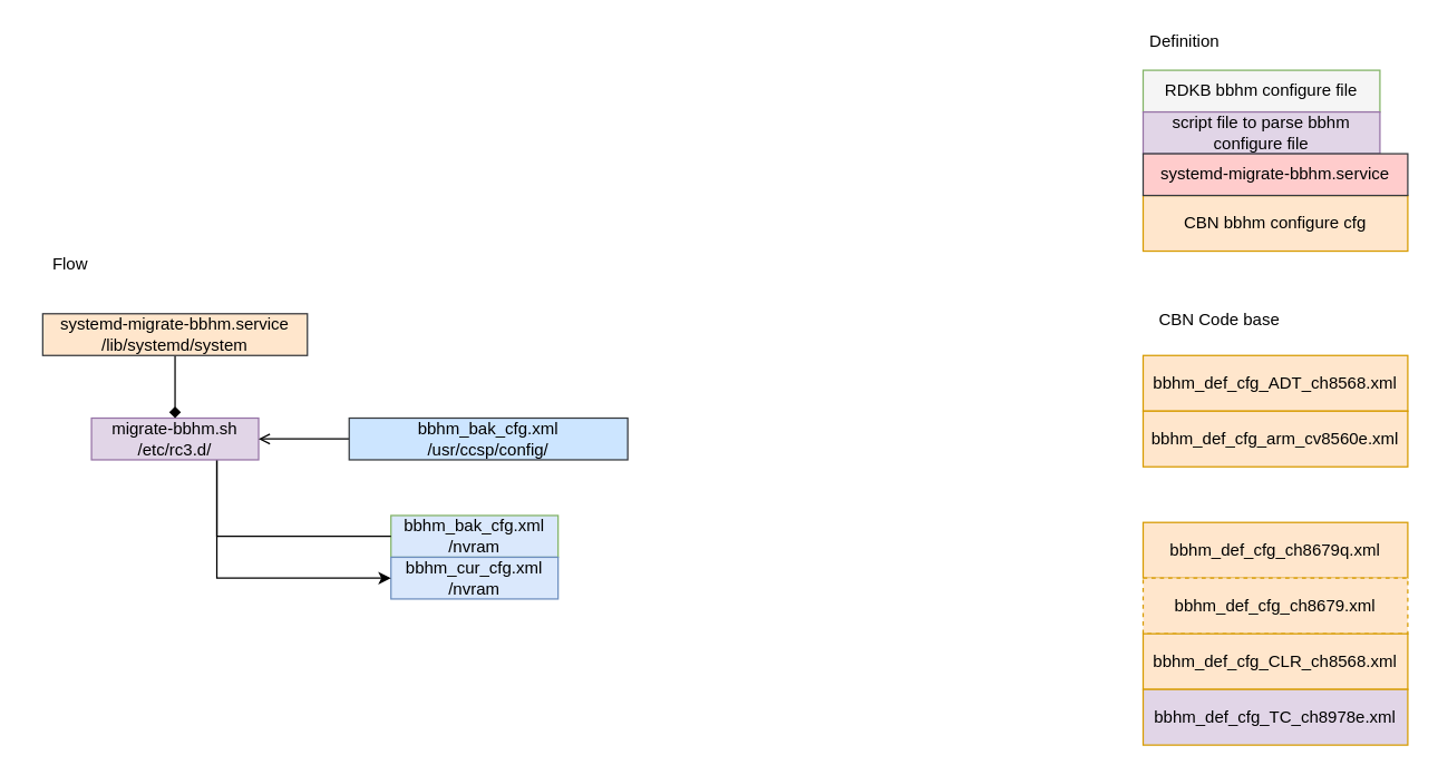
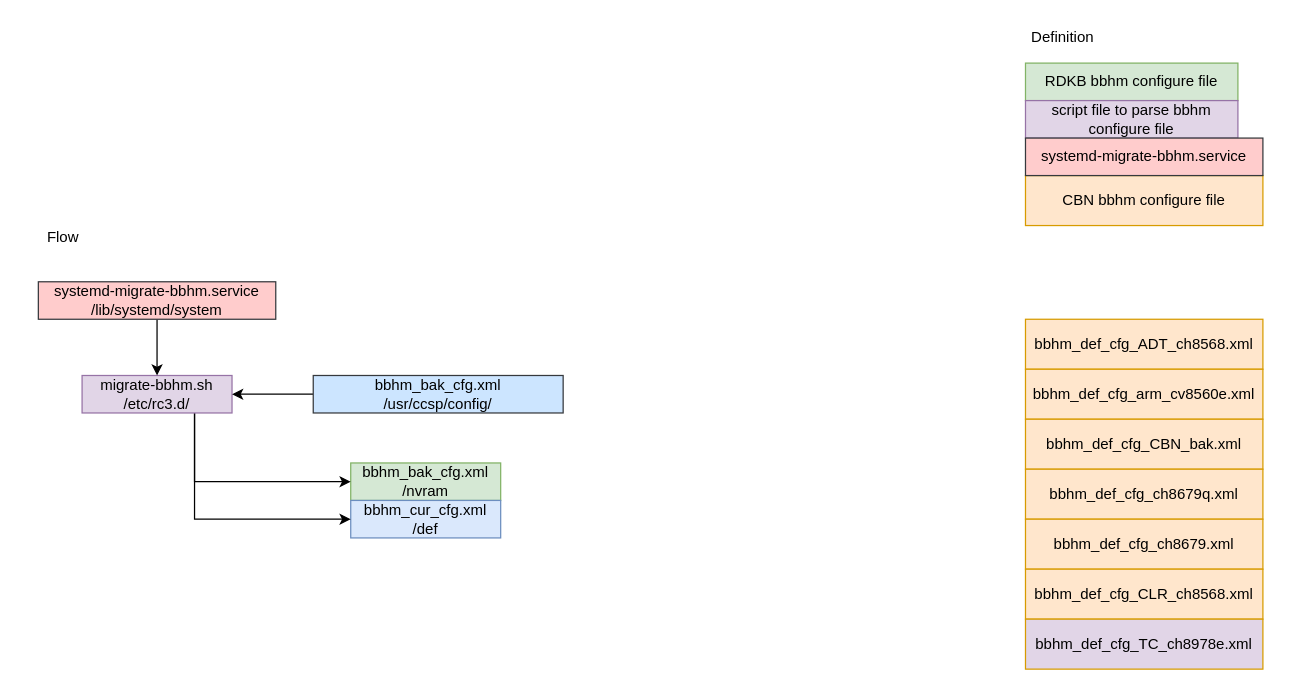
  <mxCell id="0" />
  <mxCell id="1" parent="0" />
- <mxCell id="2" value="bbhm_bak_cfg.xml&lt;br&gt;/nvram" style="rounded=0;whiteSpace=wrap;html=1;fillColor=#dae8fc;strokeColor=#82b366;" vertex="1" parent="1"><mxGeometry x="280" y="370" width="120" height="30" as="geometry" /></mxCell>
- <mxCell id="3" value="bbhm_cur_cfg.xml&lt;br&gt;/nvram" style="rounded=0;whiteSpace=wrap;html=1;fillColor=#dae8fc;strokeColor=#6c8ebf;" vertex="1" parent="1"><mxGeometry x="280" y="400" width="120" height="30" as="geometry" /></mxCell>
+ <mxCell id="2" value="bbhm_bak_cfg.xml&lt;br&gt;/nvram" style="rounded=0;whiteSpace=wrap;html=1;fillColor=#d5e8d4;strokeColor=#82b366;" vertex="1" parent="1"><mxGeometry x="280" y="370" width="120" height="30" as="geometry" /></mxCell>
+ <mxCell id="3" value="bbhm_cur_cfg.xml&lt;br&gt;/def" style="rounded=0;whiteSpace=wrap;html=1;fillColor=#dae8fc;strokeColor=#6c8ebf;" vertex="1" parent="1"><mxGeometry x="280" y="400" width="120" height="30" as="geometry" /></mxCell>
  <mxCell id="4" value="bbhm_def_cfg_ADT_ch8568.xml" style="rounded=0;whiteSpace=wrap;html=1;fillColor=#ffe6cc;strokeColor=#d79b00;" vertex="1" parent="1"><mxGeometry x="820" y="255" width="190" height="40" as="geometry" /></mxCell>
  <mxCell id="5" value="bbhm_def_cfg_arm_cv8560e.xml" style="rounded=0;whiteSpace=wrap;html=1;fillColor=#ffe6cc;strokeColor=#d79b00;" vertex="1" parent="1"><mxGeometry x="820" y="295" width="190" height="40" as="geometry" /></mxCell>
- <mxCell id="6" style="edgeStyle=orthogonalEdgeStyle;rounded=0;orthogonalLoop=1;jettySize=auto;html=1;exitX=0.75;exitY=1;exitDx=0;exitDy=0;entryX=0;entryY=0.5;entryDx=0;entryDy=0;endArrow=none;" edge="1" parent="1" source="8" target="2"><mxGeometry relative="1" as="geometry" /></mxCell>
+ <mxCell id="6" style="edgeStyle=orthogonalEdgeStyle;rounded=0;orthogonalLoop=1;jettySize=auto;html=1;exitX=0.75;exitY=1;exitDx=0;exitDy=0;entryX=0;entryY=0.5;entryDx=0;entryDy=0;" edge="1" parent="1" source="8" target="2"><mxGeometry relative="1" as="geometry" /></mxCell>
  <mxCell id="7" style="edgeStyle=orthogonalEdgeStyle;rounded=0;orthogonalLoop=1;jettySize=auto;html=1;exitX=0.75;exitY=1;exitDx=0;exitDy=0;entryX=0;entryY=0.5;entryDx=0;entryDy=0;" edge="1" parent="1" source="8" target="3"><mxGeometry relative="1" as="geometry" /></mxCell>
  <mxCell id="8" value="migrate-bbhm.sh&lt;br&gt;/etc/rc3.d/" style="rounded=0;whiteSpace=wrap;html=1;fillColor=#e1d5e7;strokeColor=#9673a6;" vertex="1" parent="1"><mxGeometry x="65" y="300" width="120" height="30" as="geometry" /></mxCell>
+ <mxCell id="9" value="bbhm_def_cfg_CBN_bak.xml" style="rounded=0;whiteSpace=wrap;html=1;fillColor=#ffe6cc;strokeColor=#d79b00;" vertex="1" parent="1"><mxGeometry x="820" y="335" width="190" height="40" as="geometry" /></mxCell>
  <mxCell id="10" value="bbhm_def_cfg_ch8679q.xml" style="rounded=0;whiteSpace=wrap;html=1;fillColor=#ffe6cc;strokeColor=#d79b00;" vertex="1" parent="1"><mxGeometry x="820" y="375" width="190" height="40" as="geometry" /></mxCell>
- <mxCell id="11" value="bbhm_def_cfg_ch8679.xml" style="rounded=0;whiteSpace=wrap;html=1;fillColor=#ffe6cc;strokeColor=#d79b00;dashed=1;" vertex="1" parent="1"><mxGeometry x="820" y="415" width="190" height="40" as="geometry" /></mxCell>
+ <mxCell id="11" value="bbhm_def_cfg_ch8679.xml" style="rounded=0;whiteSpace=wrap;html=1;fillColor=#ffe6cc;strokeColor=#d79b00;" vertex="1" parent="1"><mxGeometry x="820" y="415" width="190" height="40" as="geometry" /></mxCell>
  <mxCell id="12" value="bbhm_def_cfg_CLR_ch8568.xml" style="rounded=0;whiteSpace=wrap;html=1;fillColor=#ffe6cc;strokeColor=#d79b00;" vertex="1" parent="1"><mxGeometry x="820" y="455" width="190" height="40" as="geometry" /></mxCell>
  <mxCell id="13" value="bbhm_def_cfg_TC_ch8978e.xml" style="rounded=0;whiteSpace=wrap;html=1;fillColor=#e1d5e7;strokeColor=#d79b00;" vertex="1" parent="1"><mxGeometry x="820" y="495" width="190" height="40" as="geometry" /></mxCell>
- <mxCell id="14" value="CBN bbhm configure cfg" style="rounded=0;whiteSpace=wrap;html=1;fillColor=#ffe6cc;strokeColor=#d79b00;" vertex="1" parent="1"><mxGeometry x="820" y="140" width="190" height="40" as="geometry" /></mxCell>
- <mxCell id="15" value="RDKB bbhm configure file" style="rounded=0;whiteSpace=wrap;html=1;fillColor=#f5f5f5;strokeColor=#82b366;" vertex="1" parent="1"><mxGeometry x="820" y="50" width="170" height="30" as="geometry" /></mxCell>
+ <mxCell id="14" value="CBN bbhm configure file" style="rounded=0;whiteSpace=wrap;html=1;fillColor=#ffe6cc;strokeColor=#d79b00;" vertex="1" parent="1"><mxGeometry x="820" y="140" width="190" height="40" as="geometry" /></mxCell>
+ <mxCell id="15" value="RDKB bbhm configure file" style="rounded=0;whiteSpace=wrap;html=1;fillColor=#d5e8d4;strokeColor=#82b366;" vertex="1" parent="1"><mxGeometry x="820" y="50" width="170" height="30" as="geometry" /></mxCell>
  <mxCell id="16" value="script file to parse bbhm configure file" style="rounded=0;whiteSpace=wrap;html=1;fillColor=#e1d5e7;strokeColor=#9673a6;" vertex="1" parent="1"><mxGeometry x="820" y="80" width="170" height="30" as="geometry" /></mxCell>
- <mxCell id="17" style="edgeStyle=orthogonalEdgeStyle;rounded=0;orthogonalLoop=1;jettySize=auto;html=1;exitX=0.5;exitY=1;exitDx=0;exitDy=0;entryX=0.5;entryY=0;entryDx=0;entryDy=0;endArrow=diamond;" edge="1" parent="1" source="18" target="8"><mxGeometry relative="1" as="geometry" /></mxCell>
- <mxCell id="18" value="systemd-migrate-bbhm.service&lt;br&gt;/lib/systemd/system" style="rounded=0;whiteSpace=wrap;html=1;fillColor=#ffe6cc;strokeColor=#36393d;" vertex="1" parent="1"><mxGeometry x="30" y="225" width="190" height="30" as="geometry" /></mxCell>
+ <mxCell id="17" style="edgeStyle=orthogonalEdgeStyle;rounded=0;orthogonalLoop=1;jettySize=auto;html=1;exitX=0.5;exitY=1;exitDx=0;exitDy=0;entryX=0.5;entryY=0;entryDx=0;entryDy=0;" edge="1" parent="1" source="18" target="8"><mxGeometry relative="1" as="geometry" /></mxCell>
+ <mxCell id="18" value="systemd-migrate-bbhm.service&lt;br&gt;/lib/systemd/system" style="rounded=0;whiteSpace=wrap;html=1;fillColor=#ffcccc;strokeColor=#36393d;" vertex="1" parent="1"><mxGeometry x="30" y="225" width="190" height="30" as="geometry" /></mxCell>
  <mxCell id="19" value="systemd-migrate-bbhm.service" style="rounded=0;whiteSpace=wrap;html=1;fillColor=#ffcccc;strokeColor=#36393d;" vertex="1" parent="1"><mxGeometry x="820" y="110" width="190" height="30" as="geometry" /></mxCell>
- <mxCell id="20" style="edgeStyle=orthogonalEdgeStyle;rounded=0;orthogonalLoop=1;jettySize=auto;html=1;exitX=0;exitY=0.5;exitDx=0;exitDy=0;entryX=1;entryY=0.5;entryDx=0;entryDy=0;endArrow=open;" edge="1" parent="1" source="21" target="8"><mxGeometry relative="1" as="geometry" /></mxCell>
+ <mxCell id="20" style="edgeStyle=orthogonalEdgeStyle;rounded=0;orthogonalLoop=1;jettySize=auto;html=1;exitX=0;exitY=0.5;exitDx=0;exitDy=0;entryX=1;entryY=0.5;entryDx=0;entryDy=0;" edge="1" parent="1" source="21" target="8"><mxGeometry relative="1" as="geometry" /></mxCell>
  <mxCell id="21" value="bbhm_bak_cfg.xml&lt;br&gt;/usr/ccsp/config/" style="rounded=0;whiteSpace=wrap;html=1;fillColor=#cce5ff;strokeColor=#36393d;" vertex="1" parent="1"><mxGeometry x="250" y="300" width="200" height="30" as="geometry" /></mxCell>
  <mxCell id="22" value="Flow" style="text;html=1;strokeColor=none;fillColor=none;align=center;verticalAlign=middle;whiteSpace=wrap;rounded=0;" vertex="1" parent="1"><mxGeometry x="20" y="180" width="60" height="20" as="geometry" /></mxCell>
  <mxCell id="23" value="Definition" style="text;html=1;strokeColor=none;fillColor=none;align=center;verticalAlign=middle;whiteSpace=wrap;rounded=0;" vertex="1" parent="1"><mxGeometry x="820" y="20" width="60" height="20" as="geometry" /></mxCell>
- <mxCell id="24" value="CBN Code base" style="text;html=1;strokeColor=none;fillColor=none;align=center;verticalAlign=middle;whiteSpace=wrap;rounded=0;" vertex="1" parent="1"><mxGeometry x="820" y="220" width="110" height="20" as="geometry" /></mxCell>
